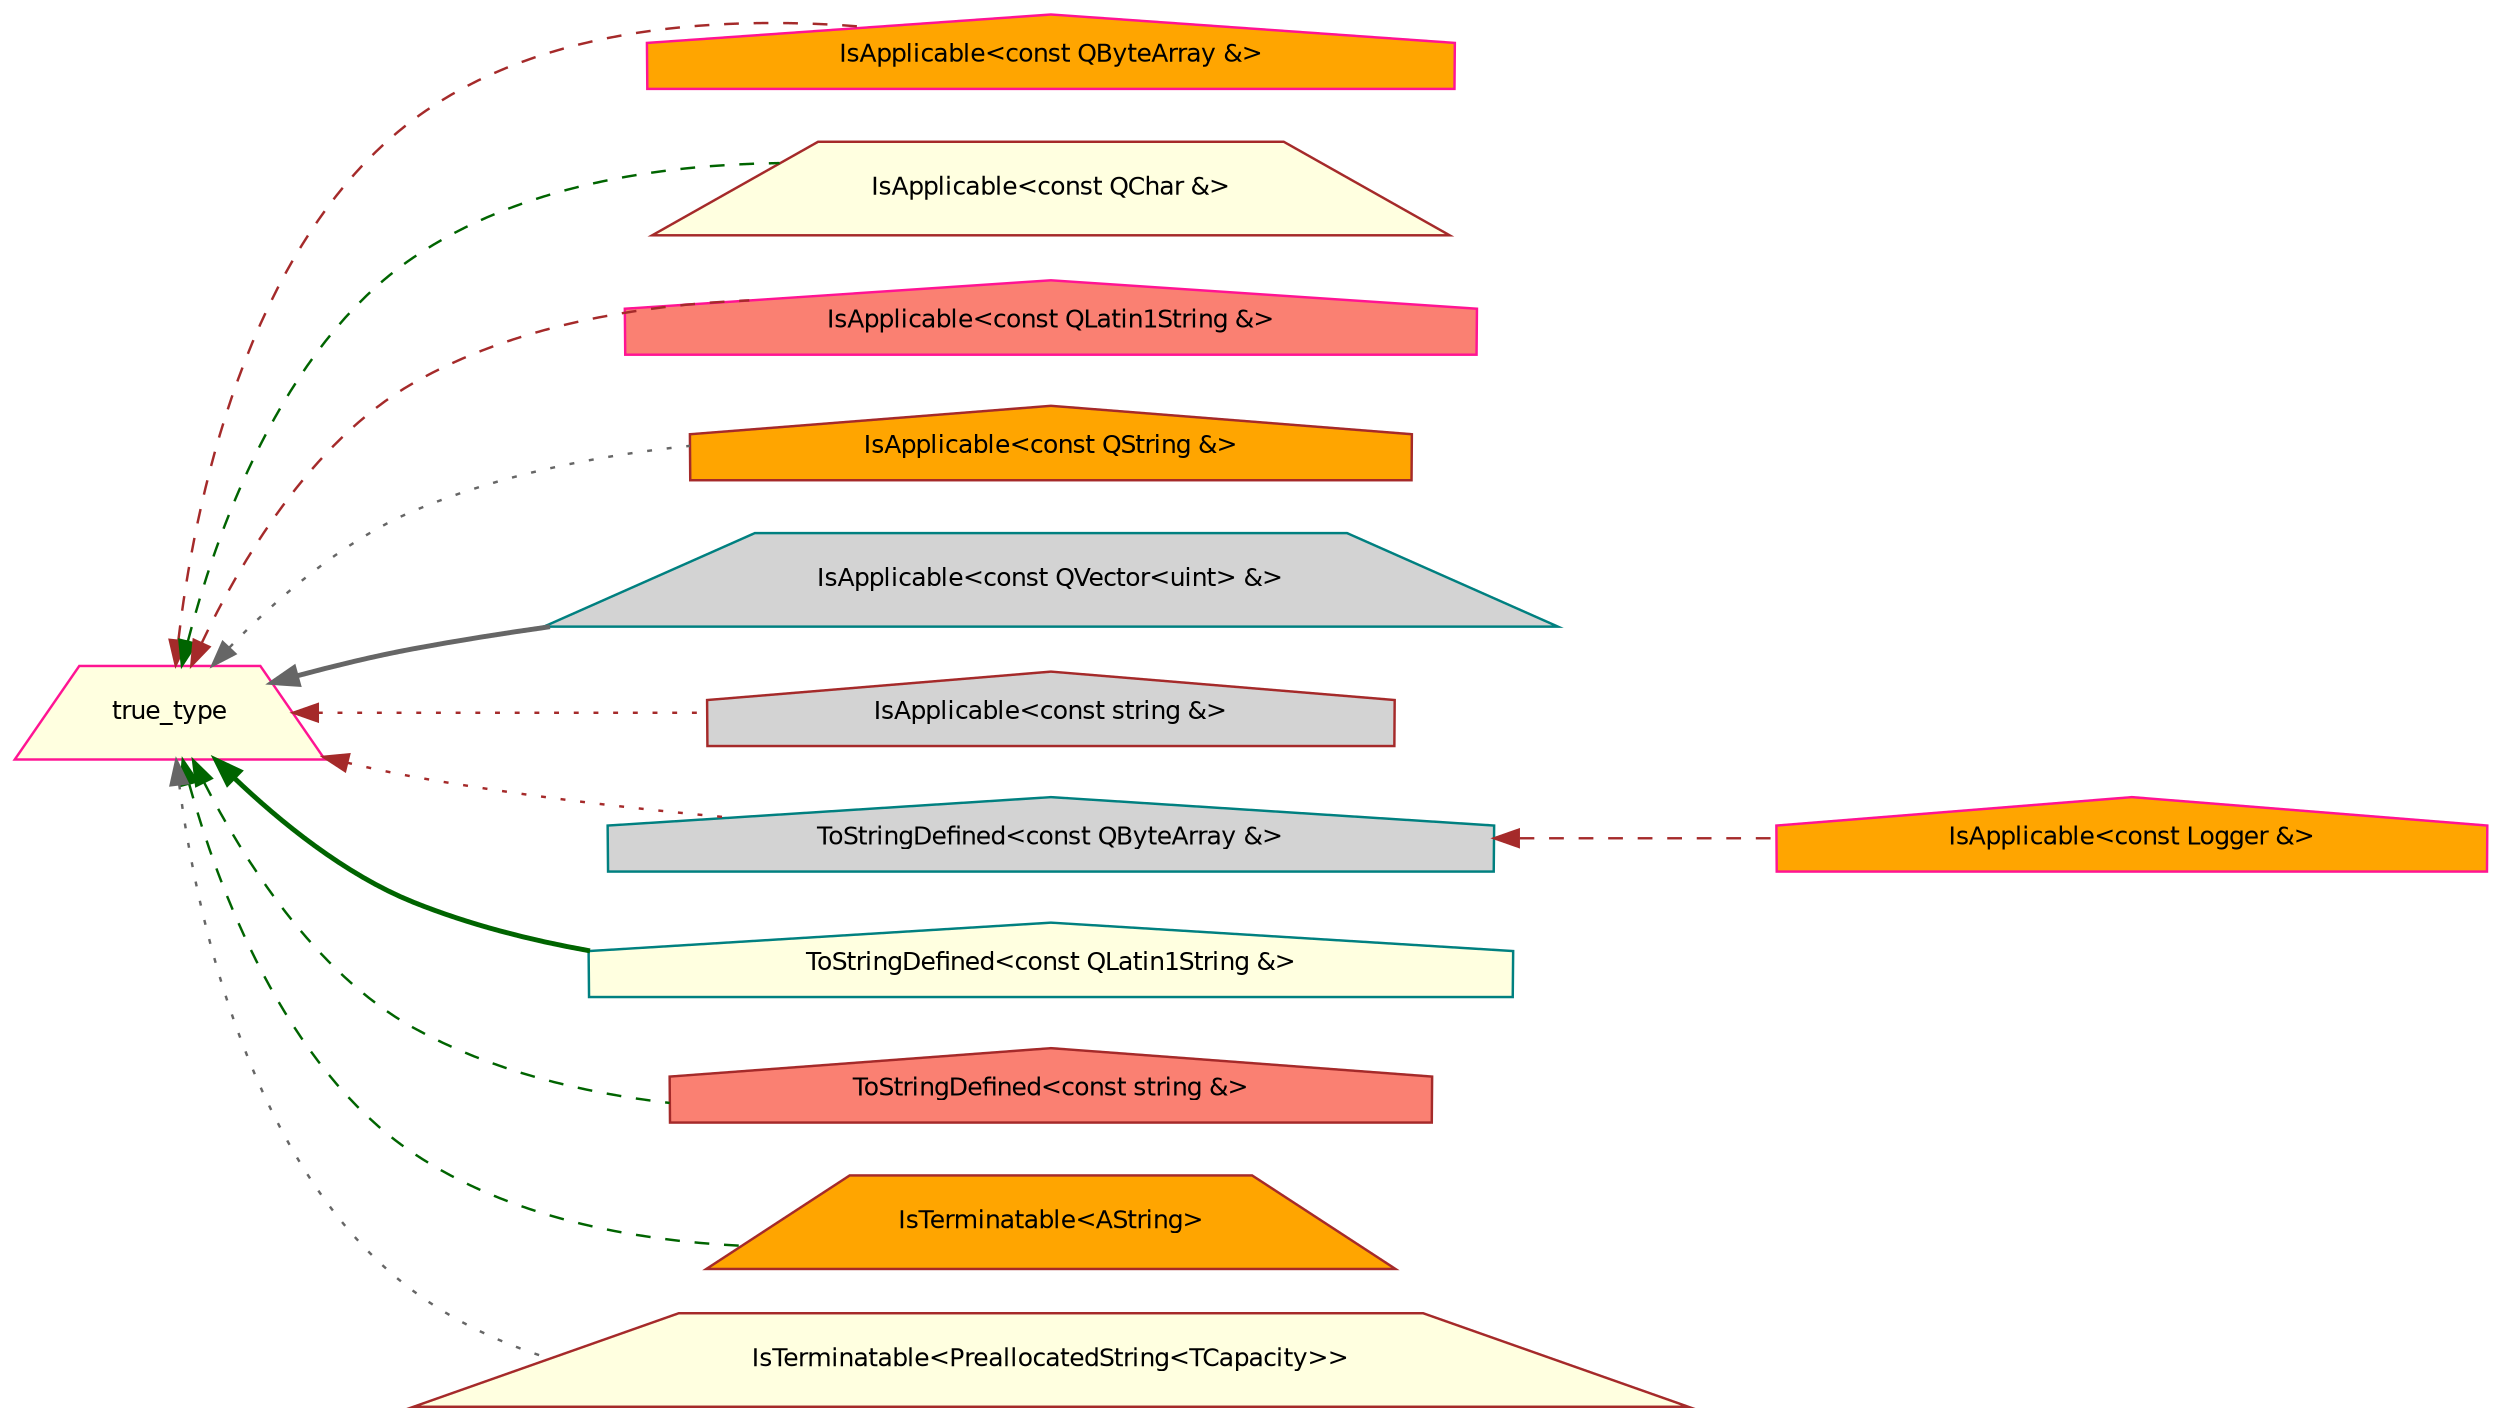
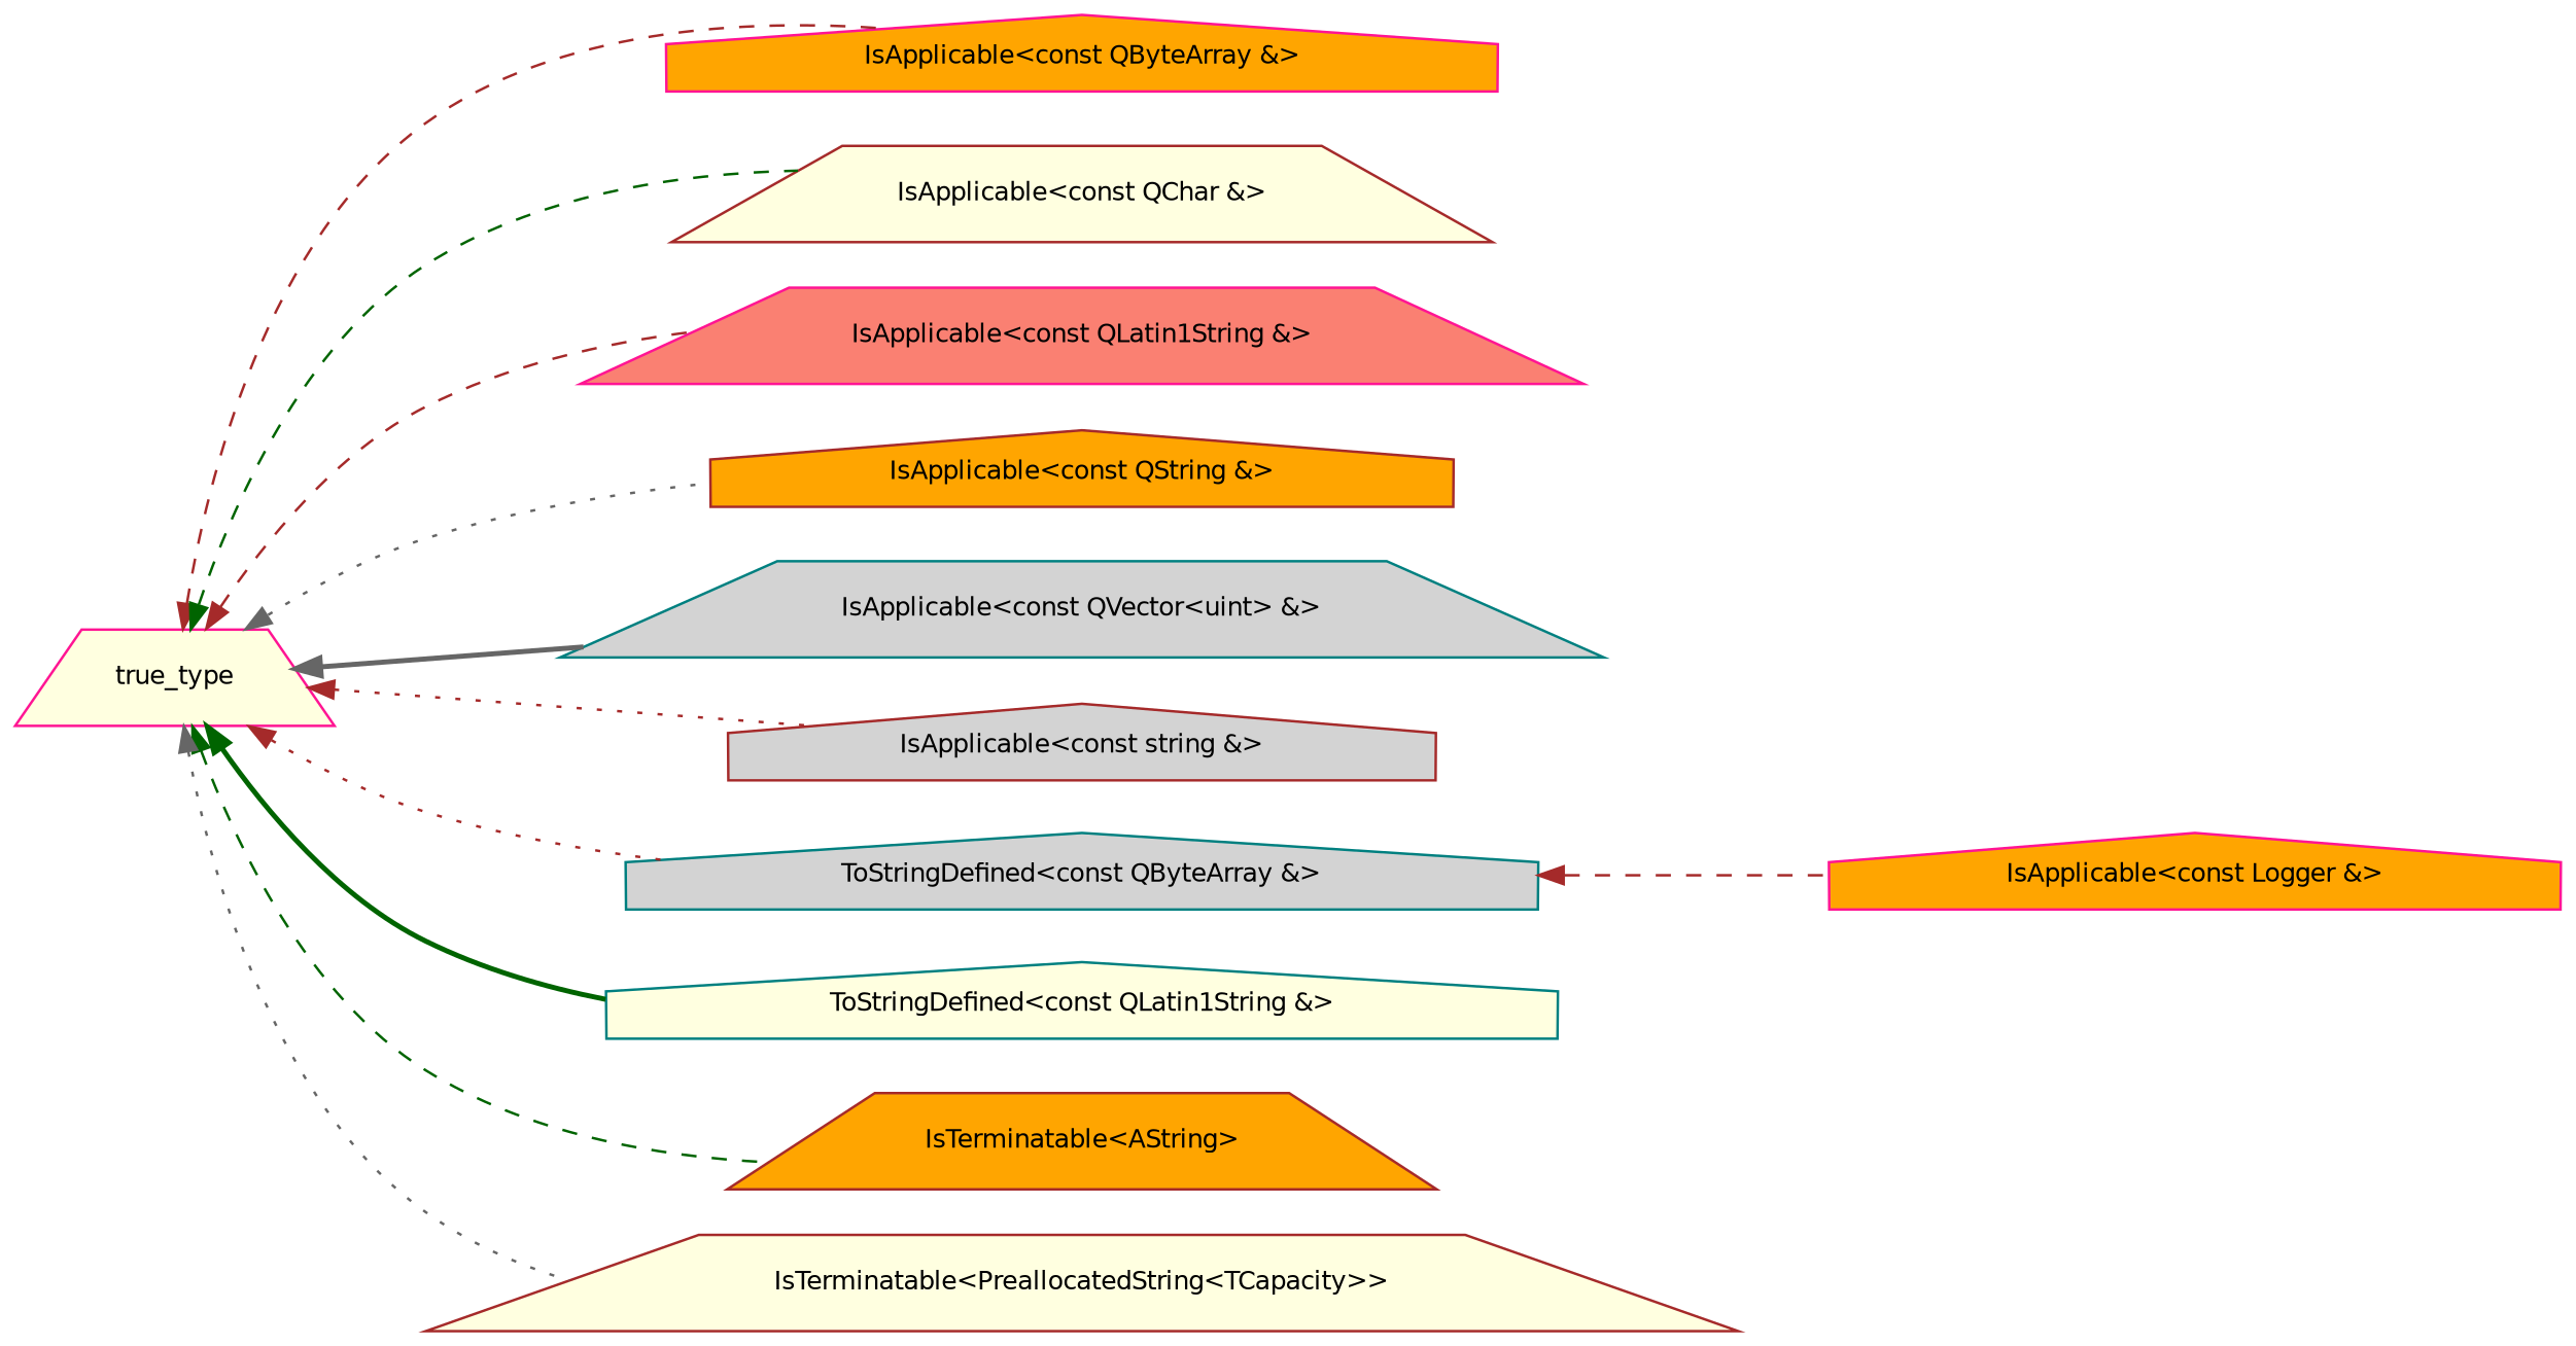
  digraph {
    rankdir=LR
    node [color=brown fillcolor=lightyellow fontname=Helvetica fontsize=10 shape=house style=filled]
    edge [color=brown dir=back fontname=Helvetica fontsize=10 labelfontname=Helvetica labelfontsize=10 style=dashed]
    n1 [color=deeppink height=0.2 label=true_type shape=trapezium width=0.4]
    n2 [color=deeppink fillcolor=orange height=0.2 label="IsApplicable\<const QByteArray &\>" width=0.4]
    n3 [height=0.2 label="IsApplicable\<const QChar &\>" shape=trapezium width=0.4]
-   n4 [color=deeppink fillcolor=salmon height=0.2 label="IsApplicable\<const QLatin1String &\>" width=0.4]
+   n4 [color=deeppink fillcolor=salmon height=0.2 label="IsApplicable\<const QLatin1String &\>" shape=trapezium width=0.4]
    n5 [fillcolor=orange height=0.2 label="IsApplicable\<const QString &\>" width=0.4]
    n6 [color=teal fillcolor=lightgrey height=0.2 label="IsApplicable\<const QVector\<uint\> &\>" shape=trapezium width=0.4]
    n7 [fillcolor=lightgrey height=0.2 label="IsApplicable\<const string &\>" width=0.4]
    n8 [color=teal fillcolor=lightgrey height=0.2 label="ToStringDefined\<const QByteArray &\>" width=0.4]
    n9 [color=teal height=0.2 label="ToStringDefined\<const QLatin1String &\>" width=0.4]
-   n10 [fillcolor=salmon height=0.2 label="ToStringDefined\<const string &\>" width=0.4]
    n11 [fillcolor=orange height=0.2 label="IsTerminatable\<AString\>" shape=trapezium width=0.4]
    n12 [height=0.2 label="IsTerminatable\<PreallocatedString\<TCapacity\>\>" shape=trapezium width=0.4]
    n13 [color=deeppink fillcolor=orange height=0.2 label="IsApplicable\<const Logger &\>" width=0.4]
    n1 -> n2
    n1 -> n3 [color=darkgreen]
    n1 -> n4
    n1 -> n5 [color=gray40 style=dotted]
    n1 -> n6 [color=gray40 style=bold]
    n1 -> n7 [style=dotted]
    n1 -> n8 [style=dotted]
    n1 -> n9 [color=darkgreen style=bold]
-   n1 -> n10 [color=darkgreen]
    n1 -> n11 [color=darkgreen]
    n1 -> n12 [color=gray40 style=dotted]
    n8 -> n13
  }
